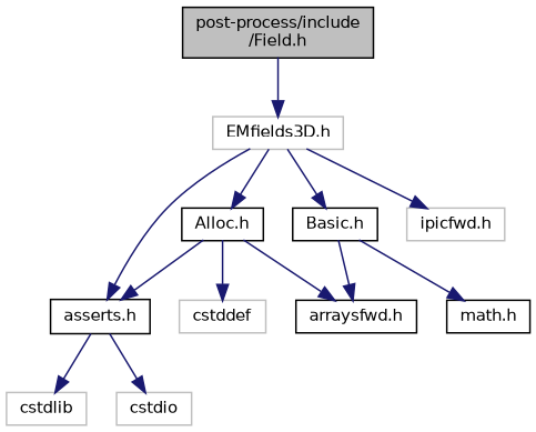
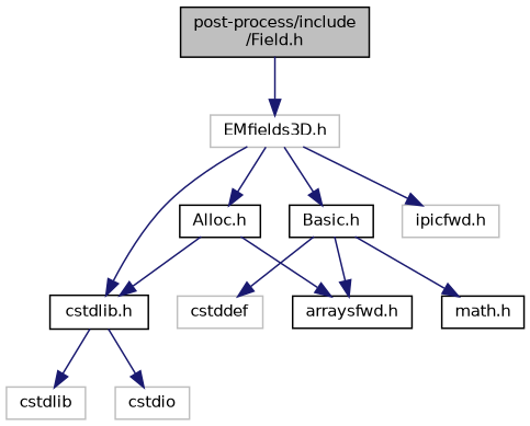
  digraph {
    node [color=black fillcolor=white fontname=Helvetica fontsize=10 shape=record style=filled]
    edge [color=midnightblue fontname=Helvetica fontsize=10 labelfontname=Helvetica labelfontsize=10 style=solid]
    n1 [fillcolor=grey75 fontcolor=black height=0.2 label="post-process/include\l/Field.h" width=0.4]
    n2 [color=grey75 height=0.2 label="EMfields3D.h" width=0.4]
-   n3 [height=0.2 label="asserts.h" width=0.4]
+   n3 [height=0.2 label="cstdlib.h" width=0.4]
    n4 [color=grey75 height=0.2 label="ipicfwd.h" width=0.4]
    n5 [height=0.2 label="Alloc.h" width=0.4]
    n6 [height=0.2 label="Basic.h" width=0.4]
    n7 [color=grey75 height=0.2 label=cstdlib width=0.4]
    n8 [color=grey75 height=0.2 label=cstdio width=0.4]
    n9 [color=grey75 height=0.2 label=cstddef width=0.4]
    n10 [height=0.2 label="arraysfwd.h" width=0.4]
    n11 [height=0.2 label="math.h" width=0.4]
    n1 -> n2
    n2 -> n3
    n2 -> n4
    n2 -> n5
    n2 -> n6
    n3 -> n7
    n3 -> n8
    n5 -> n3
-   n5 -> n9
+   n6 -> n9
    n5 -> n10
    n6 -> n10
    n6 -> n11
  }
